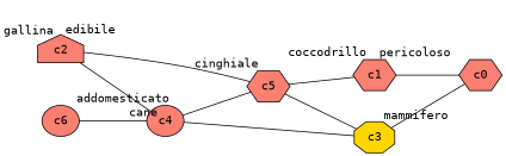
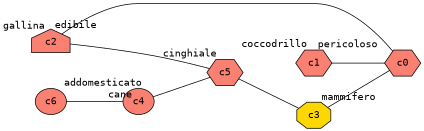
  digraph {
    fontname="DejaVu Sans Mono"
    rankdir=LR
    node [fillcolor=salmon fontname="DejaVu Sans Mono" shape=hexagon style=filled]
    edge [dir=none fontname="DejaVu Sans Mono" labeldistance=1.5 minlen=2]
    c1 [width=.25]
    c0 [width=.25]
    c2 [shape=house width=.25]
    c3 [fillcolor=gold shape=octagon width=.25]
    c4 [shape=ellipse width=.25]
    c5 [width=.25]
    c6 [shape=ellipse width=.25]
    c1 -> c1 [color=transparent headlabel=pericoloso labelangle=270]
    c1 -> c1 [color=transparent labelangle=90 taillabel=coccodrillo]
    c1 -> c0
-   c2 -> c4
+   c2 -> c0
    c2 -> c2 [color=transparent headlabel=edibile labelangle=270]
    c2 -> c2 [color=transparent labelangle=90 taillabel=gallina]
    c3 -> c0
    c3 -> c3 [color=transparent headlabel=mammifero labelangle=270]
-   c4 -> c3
    c4 -> c4 [color=transparent headlabel=addomesticato labelangle=270]
    c4 -> c4 [color=transparent labelangle=90 taillabel=cane]
    c4 -> c5
-   c5 -> c1
    c5 -> c2
    c5 -> c3
    c5 -> c5 [color=transparent labelangle=90 taillabel=cinghiale]
    c6 -> c4
  }
